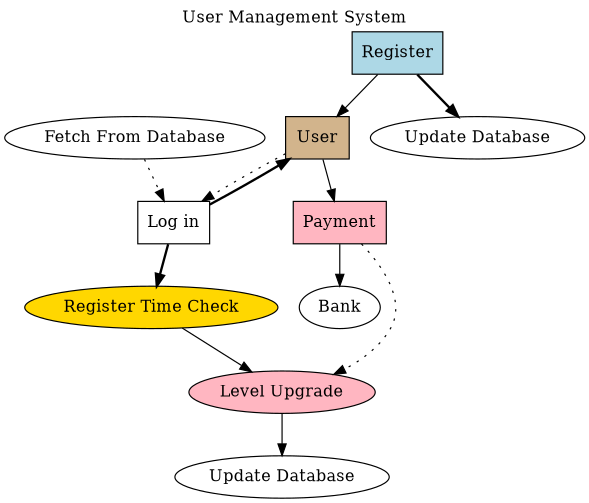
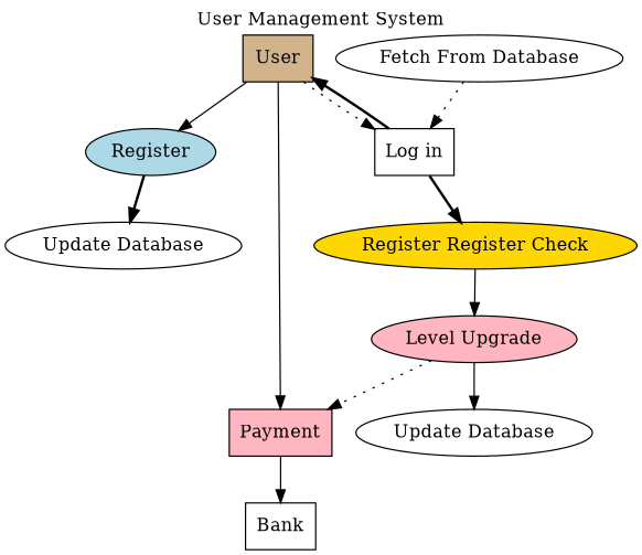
  digraph {
    label="User Management System"
    labelloc=t
    node [fillcolor=white shape=ellipse style=filled]
    edge [style=solid]
    n1 [fillcolor=tan label=User shape=box]
-   n2 [fillcolor=lightblue label=Register shape=box]
+   n2 [fillcolor=lightblue label=Register]
    n3 [label="Log in" shape=box]
    n4 [fillcolor=lightpink label=Payment shape=box]
    n5 [label="Update Database"]
-   n6 [fillcolor=gold label="Register Time Check"]
-   n7 [label=Bank]
+   n6 [fillcolor=gold label="Register Register Check"]
+   n7 [label=Bank shape=box]
    n8 [fillcolor=lightpink label="Level Upgrade"]
    n9 [label="Fetch From Database"]
    n10 [label="Update Database"]
-   n2 -> n1
+   n1 -> n2
    n1 -> n3 [style=dotted]
    n1 -> n4
    n2 -> n5 [style=bold]
    n3 -> n1 [style=bold]
    n3 -> n6 [style=bold]
    n4 -> n7
-   n4 -> n8 [style=dotted]
+   n8 -> n4 [style=dotted]
    n6 -> n8
    n8 -> n10
    n9 -> n3 [style=dotted]
  }
